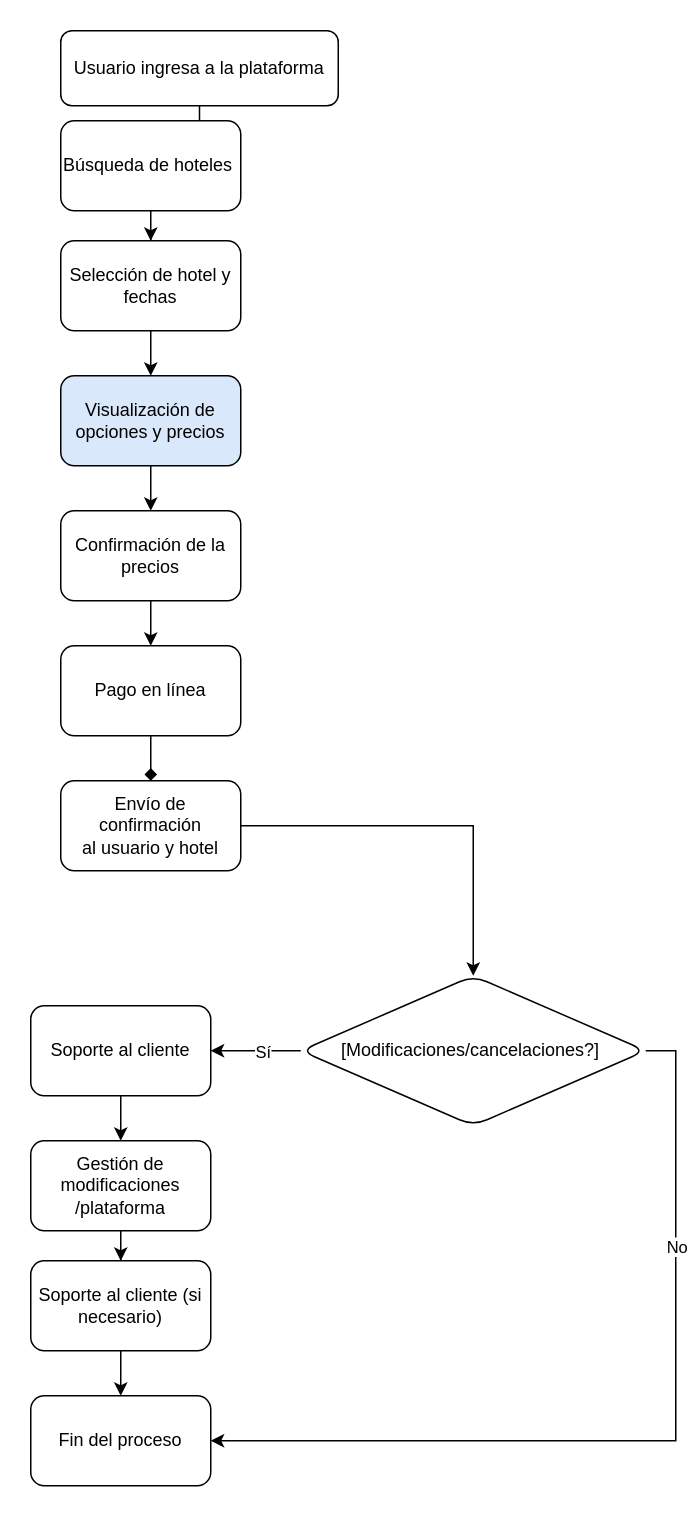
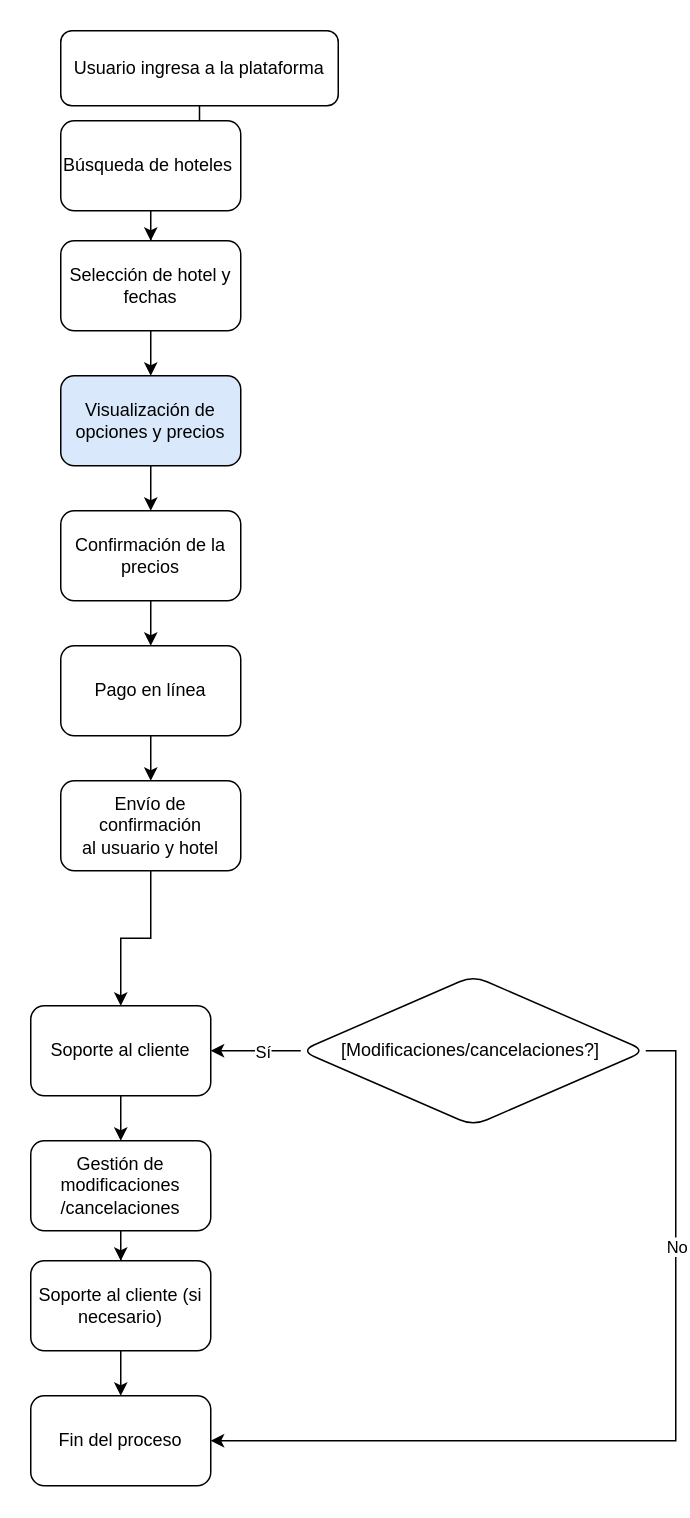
  <mxCell id="0" />
  <mxCell id="1" parent="0" />
  <mxCell id="2" value="" style="rounded=0;html=1;jettySize=auto;orthogonalLoop=1;fontSize=11;endArrow=block;endFill=0;endSize=8;strokeWidth=1;shadow=0;labelBackgroundColor=none;edgeStyle=orthogonalEdgeStyle;" parent="1" source="3" edge="1"><mxGeometry relative="1" as="geometry"><mxPoint x="100" y="110" as="targetPoint" /></mxGeometry></mxCell>
  <mxCell id="3" value="Usuario ingresa a la plataforma" style="rounded=1;whiteSpace=wrap;html=1;fontSize=12;glass=0;strokeWidth=1;shadow=0;" parent="1" vertex="1"><mxGeometry x="40" y="20" width="185" height="50" as="geometry" /></mxCell>
  <mxCell id="4" value="" style="edgeStyle=orthogonalEdgeStyle;rounded=0;orthogonalLoop=1;jettySize=auto;html=1;" edge="1" parent="1" source="5" target="7"><mxGeometry relative="1" as="geometry" /></mxCell>
  <mxCell id="5" value="Búsqueda de hoteles&amp;nbsp;" style="rounded=1;whiteSpace=wrap;html=1;" vertex="1" parent="1"><mxGeometry x="40" y="80" width="120" height="60" as="geometry" /></mxCell>
  <mxCell id="6" value="" style="edgeStyle=orthogonalEdgeStyle;rounded=0;orthogonalLoop=1;jettySize=auto;html=1;" edge="1" parent="1" source="7" target="9"><mxGeometry relative="1" as="geometry" /></mxCell>
  <mxCell id="7" value="Selección de hotel y fechas" style="rounded=1;whiteSpace=wrap;html=1;" vertex="1" parent="1"><mxGeometry x="40" y="160" width="120" height="60" as="geometry" /></mxCell>
  <mxCell id="8" value="" style="edgeStyle=orthogonalEdgeStyle;rounded=0;orthogonalLoop=1;jettySize=auto;html=1;" edge="1" parent="1" source="9" target="11"><mxGeometry relative="1" as="geometry" /></mxCell>
  <mxCell id="9" value="Visualización de opciones&amp;nbsp;y precios" style="rounded=1;whiteSpace=wrap;html=1;fillColor=#dae8fc;" vertex="1" parent="1"><mxGeometry x="40" y="250" width="120" height="60" as="geometry" /></mxCell>
  <mxCell id="10" value="" style="edgeStyle=orthogonalEdgeStyle;rounded=0;orthogonalLoop=1;jettySize=auto;html=1;" edge="1" parent="1" source="11" target="13"><mxGeometry relative="1" as="geometry" /></mxCell>
  <mxCell id="11" value="Confirmación de la precios" style="rounded=1;whiteSpace=wrap;html=1;" vertex="1" parent="1"><mxGeometry x="40" y="340" width="120" height="60" as="geometry" /></mxCell>
- <mxCell id="12" value="" style="edgeStyle=orthogonalEdgeStyle;rounded=0;orthogonalLoop=1;jettySize=auto;html=1;endArrow=diamond;" edge="1" parent="1" source="13" target="15"><mxGeometry relative="1" as="geometry" /></mxCell>
+ <mxCell id="12" value="" style="edgeStyle=orthogonalEdgeStyle;rounded=0;orthogonalLoop=1;jettySize=auto;html=1;" edge="1" parent="1" source="13" target="15"><mxGeometry relative="1" as="geometry" /></mxCell>
  <mxCell id="13" value="Pago en línea" style="rounded=1;whiteSpace=wrap;html=1;" vertex="1" parent="1"><mxGeometry x="40" y="430" width="120" height="60" as="geometry" /></mxCell>
- <mxCell id="14" value="" style="edgeStyle=orthogonalEdgeStyle;rounded=0;orthogonalLoop=1;jettySize=auto;html=1;" edge="1" parent="1" source="15" target="20"><mxGeometry relative="1" as="geometry" /></mxCell>
+ <mxCell id="14" value="" style="edgeStyle=orthogonalEdgeStyle;rounded=0;orthogonalLoop=1;jettySize=auto;html=1;" edge="1" parent="1" source="15" target="22"><mxGeometry relative="1" as="geometry" /></mxCell>
  <mxCell id="15" value="Envío de confirmación al&amp;nbsp;usuario y hotel" style="rounded=1;whiteSpace=wrap;html=1;" vertex="1" parent="1"><mxGeometry x="40" y="520" width="120" height="60" as="geometry" /></mxCell>
  <mxCell id="16" value="" style="edgeStyle=orthogonalEdgeStyle;rounded=0;orthogonalLoop=1;jettySize=auto;html=1;" edge="1" parent="1" source="20" target="22"><mxGeometry relative="1" as="geometry" /></mxCell>
  <mxCell id="17" value="Sí" style="edgeLabel;html=1;align=center;verticalAlign=middle;resizable=0;points=[];" vertex="1" connectable="0" parent="16"><mxGeometry x="-0.133" relative="1" as="geometry"><mxPoint as="offset" /></mxGeometry></mxCell>
  <mxCell id="18" style="edgeStyle=orthogonalEdgeStyle;rounded=0;orthogonalLoop=1;jettySize=auto;html=1;exitX=1;exitY=0.5;exitDx=0;exitDy=0;entryX=1;entryY=0.5;entryDx=0;entryDy=0;" edge="1" parent="1" source="20" target="27"><mxGeometry relative="1" as="geometry" /></mxCell>
  <mxCell id="19" value="No" style="edgeLabel;html=1;align=center;verticalAlign=middle;resizable=0;points=[];" vertex="1" connectable="0" parent="18"><mxGeometry x="-0.539" y="-3" relative="1" as="geometry"><mxPoint x="3" y="14" as="offset" /></mxGeometry></mxCell>
  <mxCell id="20" value="[Modificaciones/cancelaciones?]&amp;nbsp;" style="rhombus;whiteSpace=wrap;html=1;rounded=1;" vertex="1" parent="1"><mxGeometry x="200" y="650" width="230" height="100" as="geometry" /></mxCell>
  <mxCell id="21" value="" style="edgeStyle=orthogonalEdgeStyle;rounded=0;orthogonalLoop=1;jettySize=auto;html=1;" edge="1" parent="1" source="22" target="24"><mxGeometry relative="1" as="geometry" /></mxCell>
  <mxCell id="22" value="Soporte al cliente" style="whiteSpace=wrap;html=1;rounded=1;" vertex="1" parent="1"><mxGeometry x="20" y="670" width="120" height="60" as="geometry" /></mxCell>
  <mxCell id="23" value="" style="edgeStyle=orthogonalEdgeStyle;rounded=0;orthogonalLoop=1;jettySize=auto;html=1;" edge="1" parent="1" source="24" target="26"><mxGeometry relative="1" as="geometry" /></mxCell>
- <mxCell id="24" value="Gestión de modificaciones /plataforma" style="whiteSpace=wrap;html=1;rounded=1;" vertex="1" parent="1"><mxGeometry x="20" y="760" width="120" height="60" as="geometry" /></mxCell>
+ <mxCell id="24" value="Gestión de modificaciones /cancelaciones" style="whiteSpace=wrap;html=1;rounded=1;" vertex="1" parent="1"><mxGeometry x="20" y="760" width="120" height="60" as="geometry" /></mxCell>
  <mxCell id="25" value="" style="edgeStyle=orthogonalEdgeStyle;rounded=0;orthogonalLoop=1;jettySize=auto;html=1;" edge="1" parent="1" source="26" target="27"><mxGeometry relative="1" as="geometry" /></mxCell>
  <mxCell id="26" value="Soporte al cliente (si necesario)" style="whiteSpace=wrap;html=1;rounded=1;" vertex="1" parent="1"><mxGeometry x="20" y="840" width="120" height="60" as="geometry" /></mxCell>
  <mxCell id="27" value="Fin del proceso" style="whiteSpace=wrap;html=1;rounded=1;" vertex="1" parent="1"><mxGeometry x="20" y="930" width="120" height="60" as="geometry" /></mxCell>
